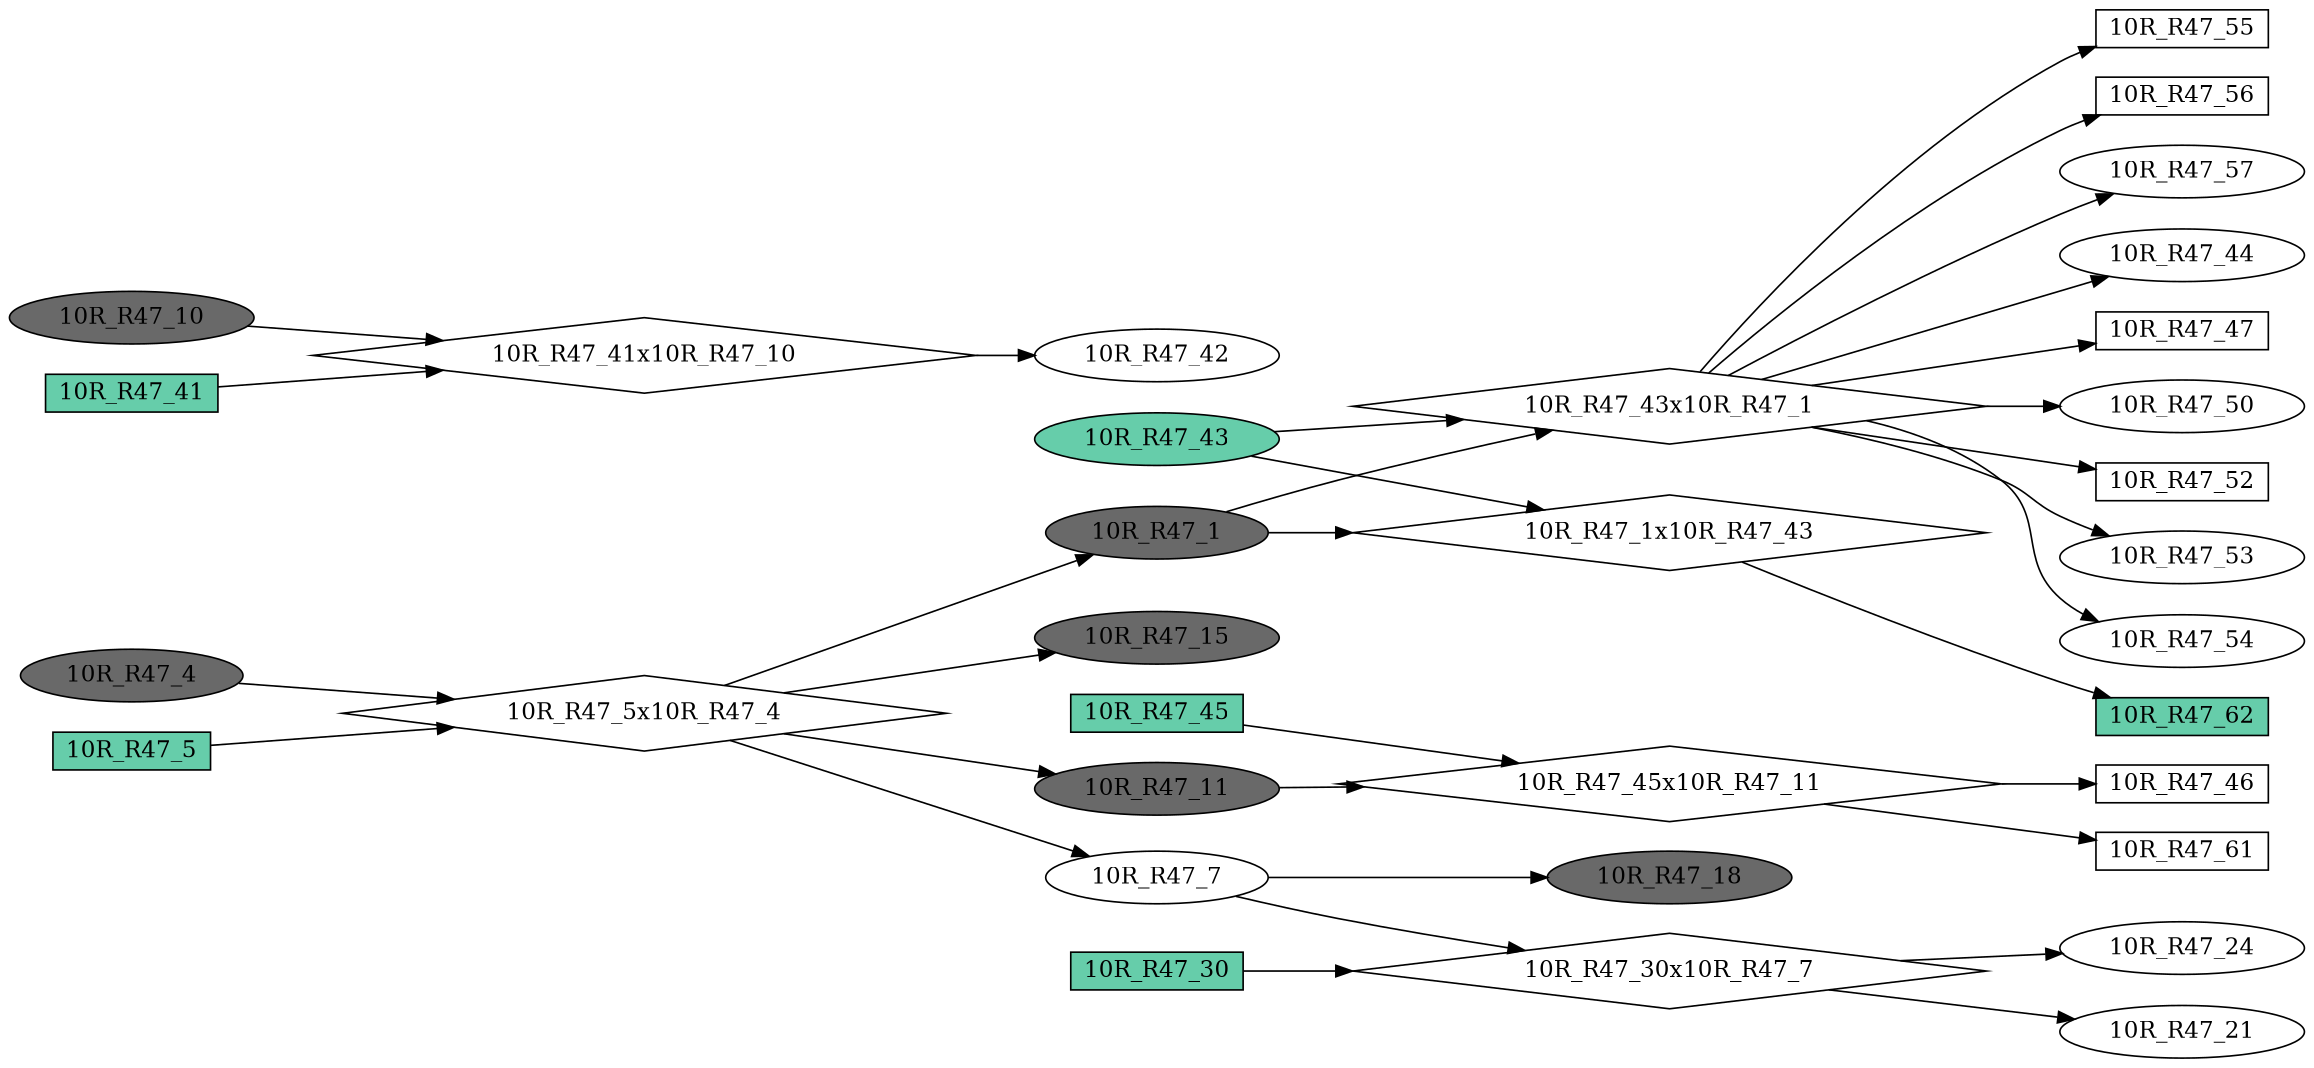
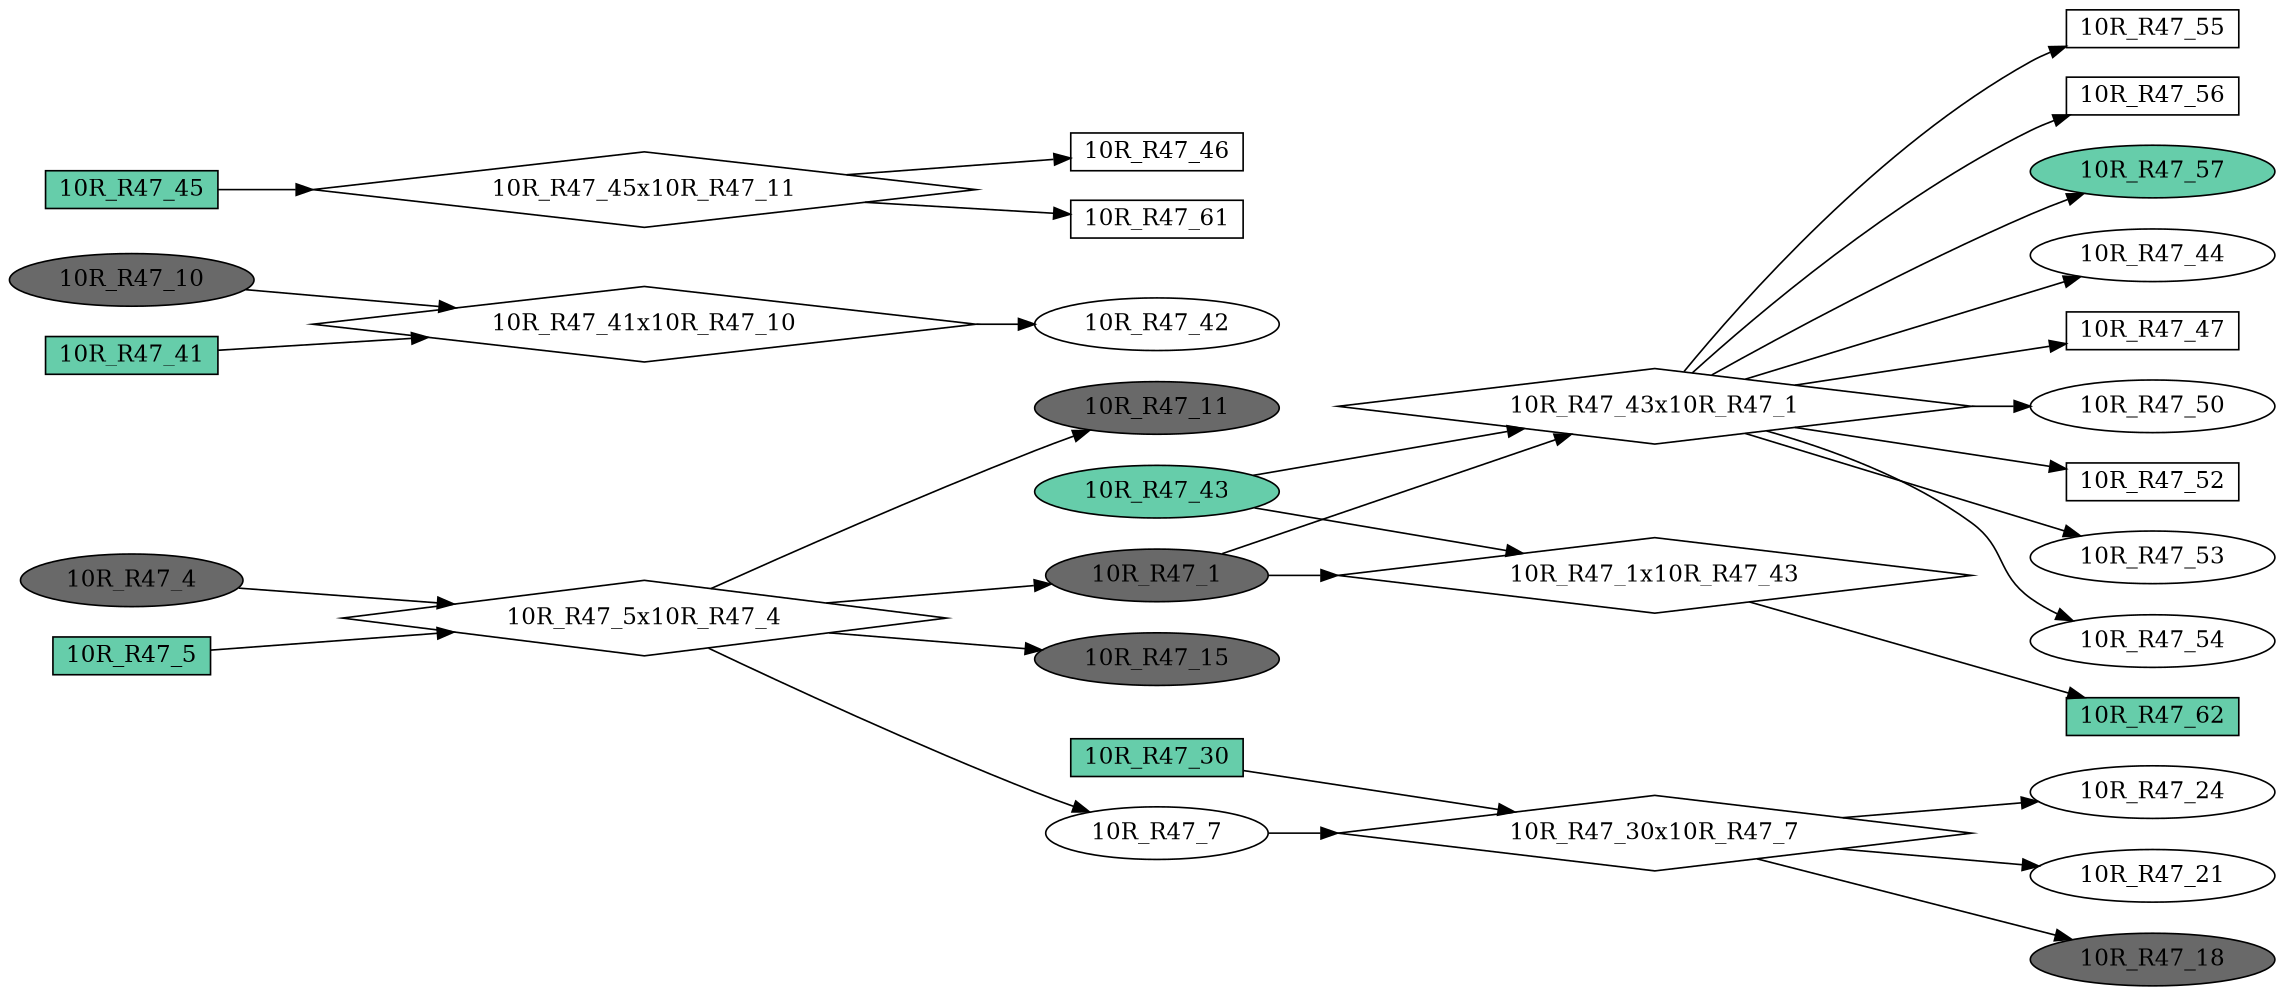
  digraph {
    rankdir=LR
    node [fillcolor=white fontcolor=black regular=0 shape=ellipse style=filled]
    "10R_R47_15" [fillcolor=dimgrey height=0.3 width=0.5]
    "10R_R47_5x10R_R47_4" [height=.1 shape=diamond width=.1 fillcolor="" fontcolor="" regular="" style=""]
    "10R_R47_1" [fillcolor=dimgrey height=0.3 width=0.5]
    "10R_R47_11" [fillcolor=dimgrey height=0.3 width=0.5]
    "10R_R47_7" [height=0.3 width=0.5]
    "10R_R47_10" [fillcolor=dimgrey height=0.3 width=0.5]
    "10R_R47_41x10R_R47_10" [height=.1 shape=diamond width=.1 fillcolor="" fontcolor="" regular="" style=""]
    "10R_R47_43x10R_R47_1" [height=.1 shape=diamond width=.1 fillcolor="" fontcolor="" regular="" style=""]
    "10R_R47_1x10R_R47_43" [height=.1 shape=diamond width=.1 fillcolor="" fontcolor="" regular="" style=""]
    "10R_R47_45x10R_R47_11" [height=.1 shape=diamond width=.1 fillcolor="" fontcolor="" regular="" style=""]
    "10R_R47_30x10R_R47_7" [height=.1 shape=diamond width=.1 fillcolor="" fontcolor="" regular="" style=""]
    "10R_R47_44" [height=0.3 width=0.5]
    "10R_R47_47" [height=0.3 shape=box width=0.5]
    "10R_R47_50" [height=0.3 width=0.5]
    "10R_R47_52" [height=0.3 shape=box width=0.5]
    "10R_R47_53" [height=0.3 width=0.5]
    "10R_R47_54" [height=0.3 width=0.5]
    "10R_R47_55" [height=0.3 shape=box width=0.5]
    "10R_R47_56" [height=0.3 shape=box width=0.5]
-   "10R_R47_57" [height=0.3 width=0.5]
+   "10R_R47_57" [fillcolor=aquamarine3 height=0.3 width=0.5]
    "10R_R47_46" [height=0.3 shape=box width=0.5]
    "10R_R47_61" [height=0.3 shape=box width=0.5]
    "10R_R47_42" [height=0.3 width=0.5]
    "10R_R47_24" [height=0.3 width=0.5]
    "10R_R47_21" [height=0.3 width=0.5]
    "10R_R47_18" [fillcolor=dimgrey height=0.3 width=0.5]
    "10R_R47_62" [fillcolor=aquamarine3 height=0.3 shape=box width=0.5]
    "10R_R47_30" [fillcolor=aquamarine3 height=0.3 shape=box width=0.5]
    "10R_R47_4" [fillcolor=dimgrey height=0.3 width=0.5]
    "10R_R47_41" [fillcolor=aquamarine3 height=0.3 shape=box width=0.5]
    "10R_R47_43" [fillcolor=aquamarine3 height=0.3 width=0.5]
    "10R_R47_45" [fillcolor=aquamarine3 height=0.3 shape=box width=0.5]
    "10R_R47_5" [fillcolor=aquamarine3 height=0.3 shape=box width=0.5]
    "10R_R47_5x10R_R47_4" -> "10R_R47_15"
    "10R_R47_5x10R_R47_4" -> "10R_R47_1"
    "10R_R47_5x10R_R47_4" -> "10R_R47_11"
    "10R_R47_5x10R_R47_4" -> "10R_R47_7"
    "10R_R47_1" -> "10R_R47_43x10R_R47_1"
    "10R_R47_1" -> "10R_R47_1x10R_R47_43"
-   "10R_R47_11" -> "10R_R47_45x10R_R47_11"
    "10R_R47_7" -> "10R_R47_30x10R_R47_7"
    "10R_R47_10" -> "10R_R47_41x10R_R47_10"
    "10R_R47_41x10R_R47_10" -> "10R_R47_42"
    "10R_R47_43x10R_R47_1" -> "10R_R47_44"
    "10R_R47_43x10R_R47_1" -> "10R_R47_47"
    "10R_R47_43x10R_R47_1" -> "10R_R47_50"
    "10R_R47_43x10R_R47_1" -> "10R_R47_52"
    "10R_R47_43x10R_R47_1" -> "10R_R47_53"
    "10R_R47_43x10R_R47_1" -> "10R_R47_54"
    "10R_R47_43x10R_R47_1" -> "10R_R47_55"
    "10R_R47_43x10R_R47_1" -> "10R_R47_56"
    "10R_R47_43x10R_R47_1" -> "10R_R47_57"
    "10R_R47_1x10R_R47_43" -> "10R_R47_62"
    "10R_R47_45x10R_R47_11" -> "10R_R47_46"
    "10R_R47_45x10R_R47_11" -> "10R_R47_61"
    "10R_R47_30x10R_R47_7" -> "10R_R47_24"
    "10R_R47_30x10R_R47_7" -> "10R_R47_21"
-   "10R_R47_7" -> "10R_R47_18"
+   "10R_R47_30x10R_R47_7" -> "10R_R47_18"
    "10R_R47_30" -> "10R_R47_30x10R_R47_7"
    "10R_R47_4" -> "10R_R47_5x10R_R47_4"
    "10R_R47_41" -> "10R_R47_41x10R_R47_10"
    "10R_R47_43" -> "10R_R47_43x10R_R47_1"
    "10R_R47_43" -> "10R_R47_1x10R_R47_43"
    "10R_R47_45" -> "10R_R47_45x10R_R47_11"
    "10R_R47_5" -> "10R_R47_5x10R_R47_4"
  }
